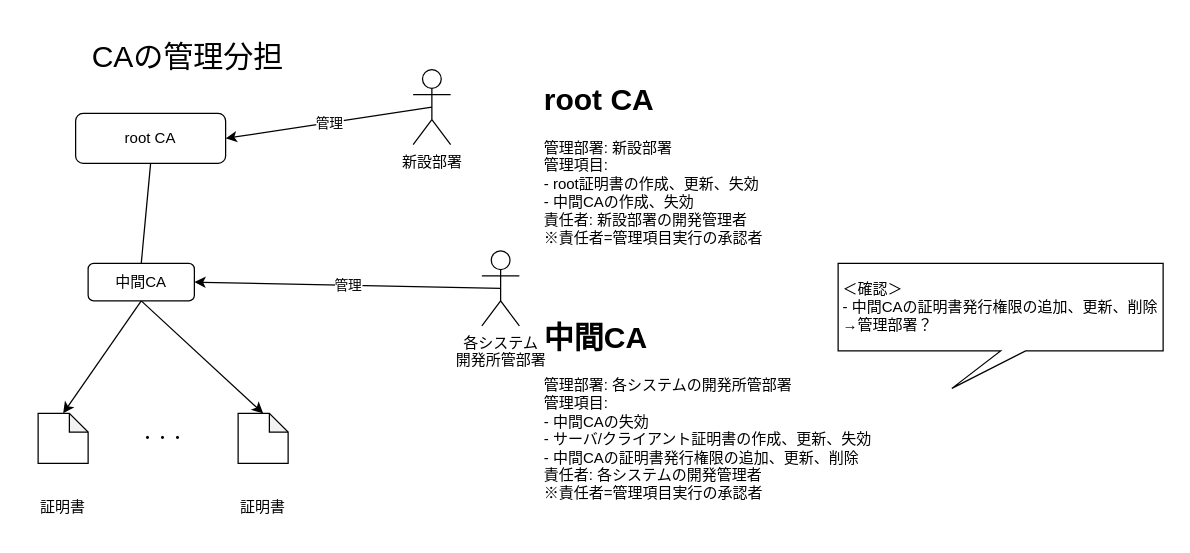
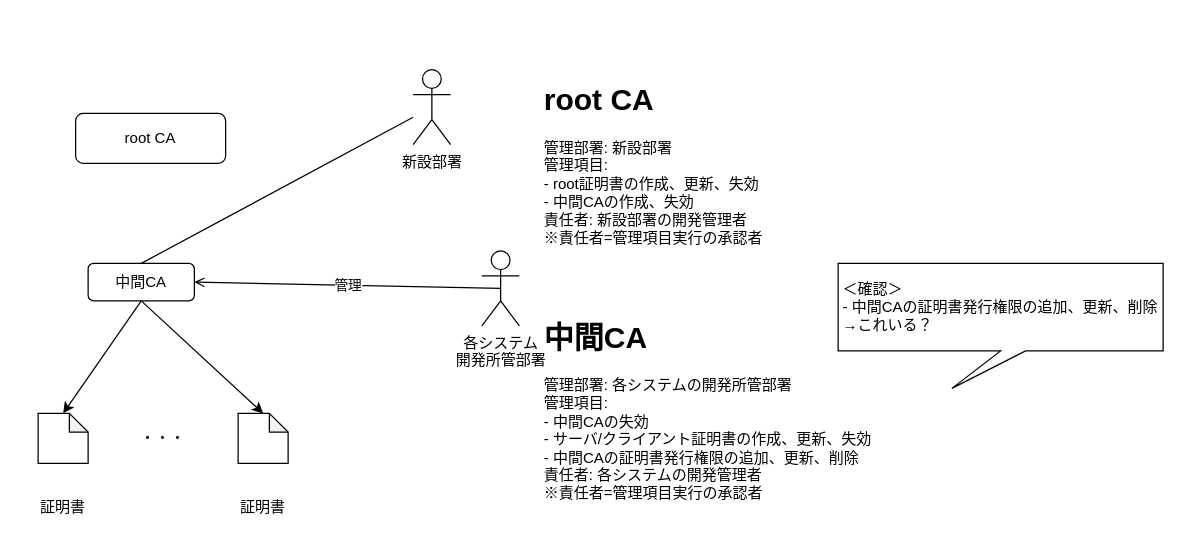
  <mxCell id="0" />
  <mxCell id="1" parent="0" />
  <mxCell id="2" value="root CA" style="rounded=1;whiteSpace=wrap;html=1;" parent="1" vertex="1"><mxGeometry x="60" y="90" width="120" height="40" as="geometry" /></mxCell>
  <mxCell id="3" style="edgeStyle=none;html=1;exitX=0.5;exitY=1;exitDx=0;exitDy=0;entryX=0.5;entryY=0;entryDx=0;entryDy=0;entryPerimeter=0;" parent="1" source="5" target="7" edge="1"><mxGeometry relative="1" as="geometry" /></mxCell>
  <mxCell id="4" style="edgeStyle=none;html=1;exitX=0.5;exitY=1;exitDx=0;exitDy=0;entryX=0.5;entryY=0;entryDx=0;entryDy=0;entryPerimeter=0;" parent="1" source="5" target="8" edge="1"><mxGeometry relative="1" as="geometry" /></mxCell>
  <mxCell id="5" value="中間CA" style="rounded=1;whiteSpace=wrap;html=1;" parent="1" vertex="1"><mxGeometry x="70" y="210" width="85" height="30" as="geometry" /></mxCell>
- <mxCell id="6" value="" style="endArrow=none;html=1;entryX=0.5;entryY=1;entryDx=0;entryDy=0;exitX=0.5;exitY=0;exitDx=0;exitDy=0;" parent="1" source="5" target="2" edge="1"><mxGeometry width="50" height="50" relative="1" as="geometry"><mxPoint x="470" y="360" as="sourcePoint" /><mxPoint x="520" y="310" as="targetPoint" /></mxGeometry></mxCell>
+ <mxCell id="6" value="" style="endArrow=none;html=1;exitX=0.5;exitY=0;exitDx=0;exitDy=0;" parent="1" source="5" target="15" edge="1"><mxGeometry width="50" height="50" relative="1" as="geometry"><mxPoint x="470" y="360" as="sourcePoint" /><mxPoint x="520" y="310" as="targetPoint" /></mxGeometry></mxCell>
  <mxCell id="7" value="" style="shape=note;whiteSpace=wrap;html=1;backgroundOutline=1;darkOpacity=0.05;size=15;" parent="1" vertex="1"><mxGeometry x="30" y="330" width="40" height="40" as="geometry" /></mxCell>
  <mxCell id="8" value="" style="shape=note;whiteSpace=wrap;html=1;backgroundOutline=1;darkOpacity=0.05;size=15;" parent="1" vertex="1"><mxGeometry x="190" y="330" width="40" height="40" as="geometry" /></mxCell>
  <mxCell id="9" value="・・・" style="text;html=1;strokeColor=none;fillColor=none;align=center;verticalAlign=middle;whiteSpace=wrap;rounded=0;" parent="1" vertex="1"><mxGeometry x="100" y="335" width="60" height="30" as="geometry" /></mxCell>
  <mxCell id="10" value="証明書" style="text;html=1;strokeColor=none;fillColor=none;align=center;verticalAlign=middle;whiteSpace=wrap;rounded=0;" parent="1" vertex="1"><mxGeometry x="20" y="390" width="60" height="30" as="geometry" /></mxCell>
  <mxCell id="11" value="証明書" style="text;html=1;strokeColor=none;fillColor=none;align=center;verticalAlign=middle;whiteSpace=wrap;rounded=0;" parent="1" vertex="1"><mxGeometry x="180" y="390" width="60" height="30" as="geometry" /></mxCell>
- <mxCell id="12" value="&lt;font style=&quot;font-size: 24px;&quot;&gt;CAの管理分担&lt;/font&gt;" style="text;html=1;strokeColor=none;fillColor=none;align=center;verticalAlign=middle;whiteSpace=wrap;rounded=0;" parent="1" vertex="1"><mxGeometry x="70" y="20" width="160" height="50" as="geometry" /></mxCell>
  <mxCell id="13" value="&lt;h1&gt;root CA&lt;/h1&gt;&lt;div&gt;管理部署: 新設部署&lt;/div&gt;&lt;div&gt;管理項目:&amp;nbsp;&lt;/div&gt;&lt;div&gt;- root証明書の作成、更新、失効&lt;/div&gt;&lt;div&gt;- 中間CAの作成、失効&lt;/div&gt;&lt;div&gt;責任者: 新設部署の開発管理者&lt;/div&gt;&lt;div&gt;※責任者=管理項目実行の承認者&lt;/div&gt;" style="text;html=1;strokeColor=none;fillColor=none;spacing=5;spacingTop=-20;whiteSpace=wrap;overflow=hidden;rounded=0;" parent="1" vertex="1"><mxGeometry x="430" y="60" width="290" height="160" as="geometry" /></mxCell>
  <mxCell id="14" value="&lt;h1&gt;中間CA&lt;/h1&gt;&lt;div&gt;管理部署: 各システムの開発所管部署&lt;/div&gt;&lt;div&gt;管理項目:&amp;nbsp;&lt;/div&gt;&lt;div&gt;- 中間CAの失効&lt;/div&gt;&lt;div&gt;- サーバ/クライアント証明書の作成、更新、失効&lt;/div&gt;&lt;div&gt;- 中間CAの証明書発行権限の追加、更新、削除&lt;br&gt;&lt;/div&gt;&lt;div&gt;責任者: 各システムの開発管理者&lt;/div&gt;&lt;div&gt;※責任者=管理項目実行の承認者&lt;/div&gt;" style="text;html=1;strokeColor=none;fillColor=none;spacing=5;spacingTop=-20;whiteSpace=wrap;overflow=hidden;rounded=0;" parent="1" vertex="1"><mxGeometry x="430" y="250" width="320" height="170" as="geometry" /></mxCell>
  <mxCell id="15" value="新設部署" style="shape=umlActor;verticalLabelPosition=bottom;verticalAlign=top;html=1;outlineConnect=0;" parent="1" vertex="1"><mxGeometry x="330" y="55" width="30" height="60" as="geometry" /></mxCell>
  <mxCell id="16" value="各システム&lt;br&gt;開発所管部署" style="shape=umlActor;verticalLabelPosition=bottom;verticalAlign=top;html=1;outlineConnect=0;" parent="1" vertex="1"><mxGeometry x="385" y="200" width="30" height="60" as="geometry" /></mxCell>
- <mxCell id="17" value="&lt;div style=&quot;text-align: left;&quot;&gt;&lt;span style=&quot;background-color: initial;&quot;&gt;＜確認＞&lt;/span&gt;&lt;/div&gt;&lt;div style=&quot;text-align: left;&quot;&gt;&lt;span style=&quot;background-color: initial;&quot;&gt;- 中間CAの証明書発行権限の追加、更新、削除&lt;/span&gt;&lt;/div&gt;&lt;span style=&quot;&quot;&gt;&lt;div style=&quot;text-align: left;&quot;&gt;&lt;span style=&quot;background-color: initial;&quot;&gt;→管理部署？&lt;/span&gt;&lt;/div&gt;&lt;/span&gt;" style="shape=callout;whiteSpace=wrap;html=1;perimeter=calloutPerimeter;position2=0.35;" parent="1" vertex="1"><mxGeometry x="670" y="210" width="260" height="100" as="geometry" /></mxCell>
- <mxCell id="18" value="" style="endArrow=classic;html=1;exitX=0.5;exitY=0.5;exitDx=0;exitDy=0;exitPerimeter=0;entryX=1;entryY=0.5;entryDx=0;entryDy=0;" parent="1" source="15" target="2" edge="1"><mxGeometry relative="1" as="geometry"><mxPoint x="440" y="310" as="sourcePoint" /><mxPoint x="540" y="310" as="targetPoint" /></mxGeometry></mxCell>
- <mxCell id="19" value="管理" style="edgeLabel;resizable=0;html=1;align=center;verticalAlign=middle;" parent="18" connectable="0" vertex="1"><mxGeometry relative="1" as="geometry" /></mxCell>
- <mxCell id="20" value="" style="endArrow=classic;html=1;exitX=0.5;exitY=0.5;exitDx=0;exitDy=0;exitPerimeter=0;entryX=1;entryY=0.5;entryDx=0;entryDy=0;" parent="1" source="16" target="5" edge="1"><mxGeometry relative="1" as="geometry"><mxPoint x="355" y="120" as="sourcePoint" /><mxPoint x="200" y="120" as="targetPoint" /></mxGeometry></mxCell>
+ <mxCell id="17" value="&lt;div style=&quot;text-align: left;&quot;&gt;&lt;span style=&quot;background-color: initial;&quot;&gt;＜確認＞&lt;/span&gt;&lt;/div&gt;&lt;div style=&quot;text-align: left;&quot;&gt;&lt;span style=&quot;background-color: initial;&quot;&gt;- 中間CAの証明書発行権限の追加、更新、削除&lt;/span&gt;&lt;/div&gt;&lt;span style=&quot;&quot;&gt;&lt;div style=&quot;text-align: left;&quot;&gt;&lt;span style=&quot;background-color: initial;&quot;&gt;→これいる？&lt;/span&gt;&lt;/div&gt;&lt;/span&gt;" style="shape=callout;whiteSpace=wrap;html=1;perimeter=calloutPerimeter;position2=0.35;" parent="1" vertex="1"><mxGeometry x="670" y="210" width="260" height="100" as="geometry" /></mxCell>
+ <mxCell id="20" value="" style="endArrow=open;html=1;exitX=0.5;exitY=0.5;exitDx=0;exitDy=0;exitPerimeter=0;entryX=1;entryY=0.5;entryDx=0;entryDy=0;" parent="1" source="16" target="5" edge="1"><mxGeometry relative="1" as="geometry"><mxPoint x="355" y="120" as="sourcePoint" /><mxPoint x="200" y="120" as="targetPoint" /></mxGeometry></mxCell>
  <mxCell id="21" value="管理" style="edgeLabel;resizable=0;html=1;align=center;verticalAlign=middle;" parent="20" connectable="0" vertex="1"><mxGeometry relative="1" as="geometry" /></mxCell>
